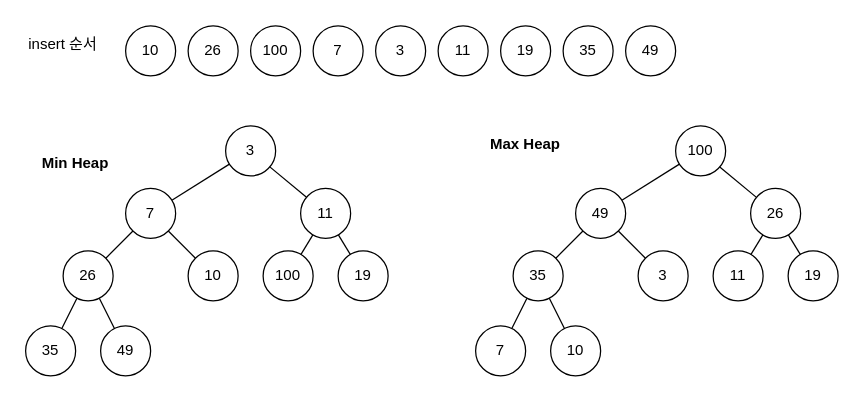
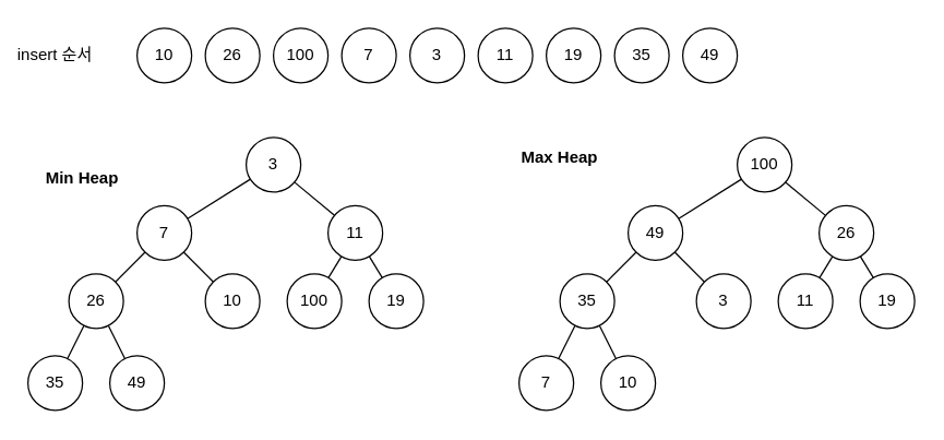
  <mxCell id="0" />
  <mxCell id="1" parent="0" />
  <mxCell id="2" value="3" style="ellipse;whiteSpace=wrap;html=1;aspect=fixed;" vertex="1" parent="1"><mxGeometry x="300" y="20" width="40" height="40" as="geometry" /></mxCell>
  <mxCell id="3" value="11" style="ellipse;whiteSpace=wrap;html=1;aspect=fixed;" vertex="1" parent="1"><mxGeometry x="350" y="20" width="40" height="40" as="geometry" /></mxCell>
  <mxCell id="4" value="7" style="ellipse;whiteSpace=wrap;html=1;aspect=fixed;" vertex="1" parent="1"><mxGeometry x="250" y="20" width="40" height="40" as="geometry" /></mxCell>
  <mxCell id="5" value="35" style="ellipse;whiteSpace=wrap;html=1;aspect=fixed;" vertex="1" parent="1"><mxGeometry x="450" y="20" width="40" height="40" as="geometry" /></mxCell>
  <mxCell id="6" value="19" style="ellipse;whiteSpace=wrap;html=1;aspect=fixed;" vertex="1" parent="1"><mxGeometry x="400" y="20" width="40" height="40" as="geometry" /></mxCell>
  <mxCell id="7" value="26" style="ellipse;whiteSpace=wrap;html=1;aspect=fixed;" vertex="1" parent="1"><mxGeometry x="150" y="20" width="40" height="40" as="geometry" /></mxCell>
  <mxCell id="8" value="10" style="ellipse;whiteSpace=wrap;html=1;aspect=fixed;" vertex="1" parent="1"><mxGeometry x="100" y="20" width="40" height="40" as="geometry" /></mxCell>
  <mxCell id="9" value="100" style="ellipse;whiteSpace=wrap;html=1;aspect=fixed;" vertex="1" parent="1"><mxGeometry x="200" y="20" width="40" height="40" as="geometry" /></mxCell>
  <mxCell id="10" value="Min Heap" style="text;html=1;strokeColor=none;fillColor=none;align=center;verticalAlign=middle;whiteSpace=wrap;rounded=0;fontStyle=1" vertex="1" parent="1"><mxGeometry x="30" y="115" width="60" height="30" as="geometry" /></mxCell>
- <mxCell id="11" value="Max Heap" style="text;html=1;strokeColor=none;fillColor=none;align=center;verticalAlign=middle;whiteSpace=wrap;rounded=0;fontStyle=1" vertex="1" parent="1"><mxGeometry x="390" y="100" width="60" height="30" as="geometry" /></mxCell>
+ <mxCell id="11" value="Max Heap" style="text;html=1;strokeColor=none;fillColor=none;align=center;verticalAlign=middle;whiteSpace=wrap;rounded=0;fontStyle=1" vertex="1" parent="1"><mxGeometry x="380" y="100" width="60" height="30" as="geometry" /></mxCell>
  <mxCell id="12" value="3" style="ellipse;whiteSpace=wrap;html=1;aspect=fixed;" vertex="1" parent="1"><mxGeometry x="180" y="100" width="40" height="40" as="geometry" /></mxCell>
  <mxCell id="13" style="edgeStyle=none;rounded=0;orthogonalLoop=1;jettySize=auto;html=1;endArrow=none;endFill=0;" edge="1" parent="1" source="16" target="27"><mxGeometry relative="1" as="geometry" /></mxCell>
  <mxCell id="14" style="edgeStyle=none;rounded=0;orthogonalLoop=1;jettySize=auto;html=1;endArrow=none;endFill=0;" edge="1" parent="1" source="16" target="22"><mxGeometry relative="1" as="geometry" /></mxCell>
  <mxCell id="15" style="edgeStyle=none;rounded=0;orthogonalLoop=1;jettySize=auto;html=1;endArrow=none;endFill=0;" edge="1" parent="1" source="16" target="12"><mxGeometry relative="1" as="geometry" /></mxCell>
  <mxCell id="16" value="11" style="ellipse;whiteSpace=wrap;html=1;aspect=fixed;" vertex="1" parent="1"><mxGeometry x="240" y="150" width="40" height="40" as="geometry" /></mxCell>
  <mxCell id="17" style="edgeStyle=none;rounded=0;orthogonalLoop=1;jettySize=auto;html=1;endArrow=none;endFill=0;" edge="1" parent="1" source="19" target="26"><mxGeometry relative="1" as="geometry" /></mxCell>
  <mxCell id="18" style="edgeStyle=none;rounded=0;orthogonalLoop=1;jettySize=auto;html=1;endArrow=none;endFill=0;" edge="1" parent="1" source="19" target="12"><mxGeometry relative="1" as="geometry" /></mxCell>
  <mxCell id="19" value="7" style="ellipse;whiteSpace=wrap;html=1;aspect=fixed;" vertex="1" parent="1"><mxGeometry x="100" y="150" width="40" height="40" as="geometry" /></mxCell>
  <mxCell id="20" style="rounded=0;orthogonalLoop=1;jettySize=auto;html=1;endArrow=none;endFill=0;" edge="1" parent="1" source="21" target="25"><mxGeometry relative="1" as="geometry" /></mxCell>
  <mxCell id="21" value="35" style="ellipse;whiteSpace=wrap;html=1;aspect=fixed;" vertex="1" parent="1"><mxGeometry x="20" y="260" width="40" height="40" as="geometry" /></mxCell>
  <mxCell id="22" value="19" style="ellipse;whiteSpace=wrap;html=1;aspect=fixed;" vertex="1" parent="1"><mxGeometry x="270" y="200" width="40" height="40" as="geometry" /></mxCell>
  <mxCell id="23" style="edgeStyle=none;rounded=0;orthogonalLoop=1;jettySize=auto;html=1;endArrow=none;endFill=0;" edge="1" parent="1" source="25" target="29"><mxGeometry relative="1" as="geometry" /></mxCell>
  <mxCell id="24" style="edgeStyle=none;rounded=0;orthogonalLoop=1;jettySize=auto;html=1;endArrow=none;endFill=0;" edge="1" parent="1" source="25" target="19"><mxGeometry relative="1" as="geometry"><mxPoint x="100.211" y="202.803" as="sourcePoint" /></mxGeometry></mxCell>
  <mxCell id="25" value="26" style="ellipse;whiteSpace=wrap;html=1;aspect=fixed;" vertex="1" parent="1"><mxGeometry x="50" y="200" width="40" height="40" as="geometry" /></mxCell>
  <mxCell id="26" value="10" style="ellipse;whiteSpace=wrap;html=1;aspect=fixed;" vertex="1" parent="1"><mxGeometry x="150" y="200" width="40" height="40" as="geometry" /></mxCell>
  <mxCell id="27" value="100" style="ellipse;whiteSpace=wrap;html=1;aspect=fixed;" vertex="1" parent="1"><mxGeometry x="210" y="200" width="40" height="40" as="geometry" /></mxCell>
  <mxCell id="28" value="49" style="ellipse;whiteSpace=wrap;html=1;aspect=fixed;" vertex="1" parent="1"><mxGeometry x="500" y="20" width="40" height="40" as="geometry" /></mxCell>
  <mxCell id="29" value="49" style="ellipse;whiteSpace=wrap;html=1;aspect=fixed;" vertex="1" parent="1"><mxGeometry x="80" y="260" width="40" height="40" as="geometry" /></mxCell>
  <mxCell id="30" style="edgeStyle=none;rounded=0;orthogonalLoop=1;jettySize=auto;html=1;endArrow=none;endFill=0;" edge="1" parent="1" source="31" target="46"><mxGeometry relative="1" as="geometry" /></mxCell>
  <mxCell id="31" value="3" style="ellipse;whiteSpace=wrap;html=1;aspect=fixed;" vertex="1" parent="1"><mxGeometry x="510" y="200" width="40" height="40" as="geometry" /></mxCell>
  <mxCell id="32" value="11" style="ellipse;whiteSpace=wrap;html=1;aspect=fixed;" vertex="1" parent="1"><mxGeometry x="570" y="200" width="40" height="40" as="geometry" /></mxCell>
  <mxCell id="33" style="edgeStyle=none;rounded=0;orthogonalLoop=1;jettySize=auto;html=1;endArrow=none;endFill=0;" edge="1" parent="1" source="34" target="36"><mxGeometry relative="1" as="geometry" /></mxCell>
  <mxCell id="34" value="7" style="ellipse;whiteSpace=wrap;html=1;aspect=fixed;" vertex="1" parent="1"><mxGeometry x="380" y="260" width="40" height="40" as="geometry" /></mxCell>
  <mxCell id="35" style="edgeStyle=none;rounded=0;orthogonalLoop=1;jettySize=auto;html=1;endArrow=none;endFill=0;" edge="1" parent="1" source="36" target="46"><mxGeometry relative="1" as="geometry" /></mxCell>
  <mxCell id="36" value="35" style="ellipse;whiteSpace=wrap;html=1;aspect=fixed;" vertex="1" parent="1"><mxGeometry x="410" y="200" width="40" height="40" as="geometry" /></mxCell>
  <mxCell id="37" value="19" style="ellipse;whiteSpace=wrap;html=1;aspect=fixed;" vertex="1" parent="1"><mxGeometry x="630" y="200" width="40" height="40" as="geometry" /></mxCell>
  <mxCell id="38" style="edgeStyle=none;rounded=0;orthogonalLoop=1;jettySize=auto;html=1;endArrow=none;endFill=0;" edge="1" parent="1" source="40" target="37"><mxGeometry relative="1" as="geometry" /></mxCell>
  <mxCell id="39" style="edgeStyle=none;rounded=0;orthogonalLoop=1;jettySize=auto;html=1;endArrow=none;endFill=0;" edge="1" parent="1" source="40" target="32"><mxGeometry relative="1" as="geometry" /></mxCell>
  <mxCell id="40" value="26" style="ellipse;whiteSpace=wrap;html=1;aspect=fixed;" vertex="1" parent="1"><mxGeometry x="600" y="150" width="40" height="40" as="geometry" /></mxCell>
  <mxCell id="41" style="edgeStyle=none;rounded=0;orthogonalLoop=1;jettySize=auto;html=1;endArrow=none;endFill=0;" edge="1" parent="1" source="42" target="36"><mxGeometry relative="1" as="geometry" /></mxCell>
  <mxCell id="42" value="10" style="ellipse;whiteSpace=wrap;html=1;aspect=fixed;" vertex="1" parent="1"><mxGeometry x="440" y="260" width="40" height="40" as="geometry" /></mxCell>
  <mxCell id="43" style="edgeStyle=none;rounded=0;orthogonalLoop=1;jettySize=auto;html=1;endArrow=none;endFill=0;" edge="1" parent="1" source="44" target="40"><mxGeometry relative="1" as="geometry" /></mxCell>
  <mxCell id="44" value="100" style="ellipse;whiteSpace=wrap;html=1;aspect=fixed;" vertex="1" parent="1"><mxGeometry x="540" y="100" width="40" height="40" as="geometry" /></mxCell>
  <mxCell id="45" style="edgeStyle=none;rounded=0;orthogonalLoop=1;jettySize=auto;html=1;endArrow=none;endFill=0;" edge="1" parent="1" source="46" target="44"><mxGeometry relative="1" as="geometry" /></mxCell>
  <mxCell id="46" value="49" style="ellipse;whiteSpace=wrap;html=1;aspect=fixed;" vertex="1" parent="1"><mxGeometry x="460" y="150" width="40" height="40" as="geometry" /></mxCell>
- <mxCell id="47" value="insert 순서" style="text;html=1;strokeColor=none;fillColor=none;align=center;verticalAlign=middle;whiteSpace=wrap;rounded=0;" vertex="1" parent="1"><mxGeometry x="20" y="20" width="60" height="30" as="geometry" /></mxCell>
+ <mxCell id="47" value="insert 순서" style="text;html=1;strokeColor=none;fillColor=none;align=center;verticalAlign=middle;whiteSpace=wrap;rounded=0;" vertex="1" parent="1"><mxGeometry x="10" y="25" width="60" height="30" as="geometry" /></mxCell>
